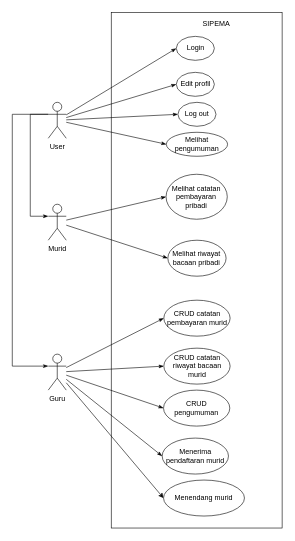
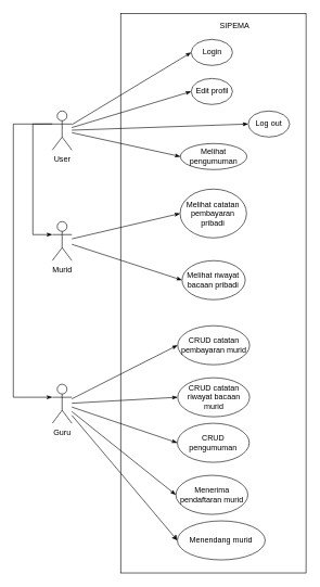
  <mxCell id="0" />
  <mxCell id="1" parent="0" />
  <mxCell id="2" value="" style="rounded=0;whiteSpace=wrap;html=1;" parent="1" vertex="1"><mxGeometry x="185" y="20" width="285" height="860" as="geometry" /></mxCell>
  <mxCell id="3" style="edgeStyle=orthogonalEdgeStyle;rounded=0;orthogonalLoop=1;jettySize=auto;html=1;startArrow=none;startFill=0;endArrow=classicThin;endFill=1;exitX=0;exitY=0.333;exitDx=0;exitDy=0;exitPerimeter=0;entryX=0;entryY=0.333;entryDx=0;entryDy=0;entryPerimeter=0;" parent="1" source="9" target="12" edge="1"><mxGeometry relative="1" as="geometry"><mxPoint x="40" y="330" as="targetPoint" /><mxPoint x="80" y="220" as="sourcePoint" /><Array as="points"><mxPoint x="50" y="190" /><mxPoint x="50" y="360" /></Array></mxGeometry></mxCell>
  <mxCell id="4" style="edgeStyle=orthogonalEdgeStyle;rounded=0;orthogonalLoop=1;jettySize=auto;html=1;startArrow=none;startFill=0;endArrow=classicThin;endFill=1;exitX=0;exitY=0.333;exitDx=0;exitDy=0;exitPerimeter=0;entryX=0;entryY=0.333;entryDx=0;entryDy=0;entryPerimeter=0;" parent="1" source="9" target="18" edge="1"><mxGeometry relative="1" as="geometry"><mxPoint x="70" y="430" as="targetPoint" /><Array as="points"><mxPoint y="190" x="20" /><mxPoint y="610" x="20" /></Array></mxGeometry></mxCell>
  <mxCell id="5" style="rounded=0;orthogonalLoop=1;jettySize=auto;html=1;entryX=0;entryY=0.5;entryDx=0;entryDy=0;startArrow=none;startFill=0;endArrow=classicThin;endFill=1;" parent="1" source="9" target="20" edge="1"><mxGeometry relative="1" as="geometry" /></mxCell>
  <mxCell id="6" style="edgeStyle=none;rounded=0;orthogonalLoop=1;jettySize=auto;html=1;entryX=0;entryY=0.5;entryDx=0;entryDy=0;startArrow=none;startFill=0;endArrow=classicThin;endFill=1;" parent="1" source="9" target="21" edge="1"><mxGeometry relative="1" as="geometry" /></mxCell>
  <mxCell id="7" style="edgeStyle=none;rounded=0;orthogonalLoop=1;jettySize=auto;html=1;entryX=0;entryY=0.5;entryDx=0;entryDy=0;startArrow=none;startFill=0;endArrow=classicThin;endFill=1;" parent="1" source="9" target="22" edge="1"><mxGeometry relative="1" as="geometry" /></mxCell>
  <mxCell id="8" style="edgeStyle=none;rounded=0;orthogonalLoop=1;jettySize=auto;html=1;entryX=0;entryY=0.5;entryDx=0;entryDy=0;startArrow=none;startFill=0;endArrow=classicThin;endFill=1;" parent="1" source="9" target="28" edge="1"><mxGeometry relative="1" as="geometry" /></mxCell>
  <mxCell id="9" value="User" style="shape=umlActor;verticalLabelPosition=bottom;verticalAlign=top;html=1;outlineConnect=0;" parent="1" vertex="1"><mxGeometry x="80" y="170" width="30" height="60" as="geometry" /></mxCell>
  <mxCell id="10" style="edgeStyle=none;rounded=0;orthogonalLoop=1;jettySize=auto;html=1;entryX=0;entryY=0.5;entryDx=0;entryDy=0;startArrow=none;startFill=0;endArrow=classicThin;endFill=1;" parent="1" source="12" target="23" edge="1"><mxGeometry relative="1" as="geometry" /></mxCell>
  <mxCell id="11" style="edgeStyle=none;rounded=0;orthogonalLoop=1;jettySize=auto;html=1;entryX=0;entryY=0.5;entryDx=0;entryDy=0;startArrow=none;startFill=0;endArrow=classicThin;endFill=1;" parent="1" source="12" target="24" edge="1"><mxGeometry relative="1" as="geometry" /></mxCell>
  <mxCell id="12" value="Murid" style="shape=umlActor;verticalLabelPosition=bottom;verticalAlign=top;html=1;outlineConnect=0;" parent="1" vertex="1"><mxGeometry x="80" y="340" width="30" height="60" as="geometry" /></mxCell>
  <mxCell id="13" style="edgeStyle=none;rounded=0;orthogonalLoop=1;jettySize=auto;html=1;entryX=0;entryY=0.5;entryDx=0;entryDy=0;startArrow=none;startFill=0;endArrow=classicThin;endFill=1;" parent="1" source="18" target="25" edge="1"><mxGeometry relative="1" as="geometry" /></mxCell>
  <mxCell id="14" style="edgeStyle=none;rounded=0;orthogonalLoop=1;jettySize=auto;html=1;entryX=0;entryY=0.5;entryDx=0;entryDy=0;startArrow=none;startFill=0;endArrow=classicThin;endFill=1;" parent="1" source="18" target="26" edge="1"><mxGeometry relative="1" as="geometry" /></mxCell>
  <mxCell id="15" style="edgeStyle=none;rounded=0;orthogonalLoop=1;jettySize=auto;html=1;entryX=0;entryY=0.5;entryDx=0;entryDy=0;startArrow=none;startFill=0;endArrow=classicThin;endFill=1;" parent="1" source="18" target="27" edge="1"><mxGeometry relative="1" as="geometry" /></mxCell>
  <mxCell id="16" style="edgeStyle=none;rounded=0;orthogonalLoop=1;jettySize=auto;html=1;entryX=0;entryY=0.5;entryDx=0;entryDy=0;startArrow=none;startFill=0;endArrow=classicThin;endFill=1;" parent="1" source="18" target="29" edge="1"><mxGeometry relative="1" as="geometry" /></mxCell>
  <mxCell id="17" style="rounded=0;orthogonalLoop=1;jettySize=auto;html=1;entryX=0;entryY=0.5;entryDx=0;entryDy=0;" edge="1" parent="1" source="18" target="30"><mxGeometry relative="1" as="geometry" /></mxCell>
  <mxCell id="18" value="Guru" style="shape=umlActor;verticalLabelPosition=bottom;verticalAlign=top;html=1;outlineConnect=0;" parent="1" vertex="1"><mxGeometry x="80" y="590" width="30" height="60" as="geometry" /></mxCell>
  <mxCell id="19" value="SIPEMA" style="text;html=1;strokeColor=none;fillColor=none;align=center;verticalAlign=middle;whiteSpace=wrap;rounded=0;" parent="1" vertex="1"><mxGeometry x="332.63" y="30" width="55.26" height="20" as="geometry" /></mxCell>
  <mxCell id="20" value="Login" style="ellipse;whiteSpace=wrap;html=1;" parent="1" vertex="1"><mxGeometry x="293.51" y="60" width="63.5" height="40" as="geometry" /></mxCell>
- <mxCell id="21" value="Log out" style="ellipse;whiteSpace=wrap;html=1;" parent="1" vertex="1"><mxGeometry x="296.25" y="170" width="63.5" height="40" as="geometry" /></mxCell>
+ <mxCell id="21" value="Log out" style="ellipse;whiteSpace=wrap;html=1;" parent="1" vertex="1"><mxGeometry x="381.25" y="170" width="63.5" height="40" as="geometry" /></mxCell>
  <mxCell id="22" value="Melihat pengumuman" style="ellipse;whiteSpace=wrap;html=1;" parent="1" vertex="1"><mxGeometry x="276.94" y="220" width="102.12" height="40" as="geometry" /></mxCell>
  <mxCell id="23" value="Melihat catatan pembayaran pribadi" style="ellipse;whiteSpace=wrap;html=1;" parent="1" vertex="1"><mxGeometry x="276.44" y="290" width="102.12" height="75" as="geometry" /></mxCell>
  <mxCell id="24" value="Melihat riwayat bacaan pribadi" style="ellipse;whiteSpace=wrap;html=1;" parent="1" vertex="1"><mxGeometry x="279.44" width="97.13" height="60" as="geometry" y="400" /></mxCell>
  <mxCell id="25" value="CRUD catatan pembayaran murid" style="ellipse;whiteSpace=wrap;html=1;" parent="1" vertex="1"><mxGeometry x="272.72" y="500" width="110.56" height="60" as="geometry" /></mxCell>
  <mxCell id="26" value="CRUD catatan riwayat bacaan murid" style="ellipse;whiteSpace=wrap;html=1;" parent="1" vertex="1"><mxGeometry x="272.72" y="580" width="110.56" height="60" as="geometry" /></mxCell>
  <mxCell id="27" value="CRUD pengumuman" style="ellipse;whiteSpace=wrap;html=1;" parent="1" vertex="1"><mxGeometry x="272.22" y="650" width="110.56" height="60" as="geometry" /></mxCell>
  <mxCell id="28" value="Edit profil" style="ellipse;whiteSpace=wrap;html=1;" parent="1" vertex="1"><mxGeometry x="293.51" y="120" width="63.5" height="40" as="geometry" /></mxCell>
  <mxCell id="29" value="Menerima pendaftaran murid" style="ellipse;whiteSpace=wrap;html=1;" parent="1" vertex="1"><mxGeometry x="269.98" y="730" width="110.56" height="60" as="geometry" /></mxCell>
  <mxCell id="30" value="Menendang murid" style="ellipse;whiteSpace=wrap;html=1;" parent="1" vertex="1"><mxGeometry x="272.22" y="800" width="135" height="60" as="geometry" /></mxCell>
